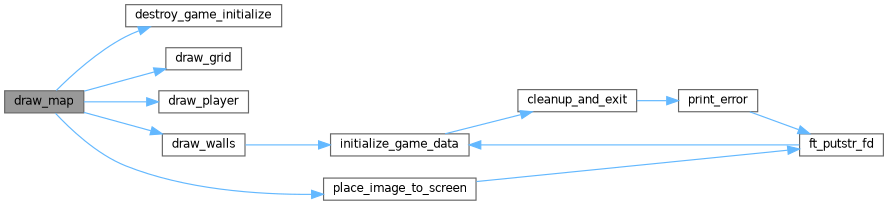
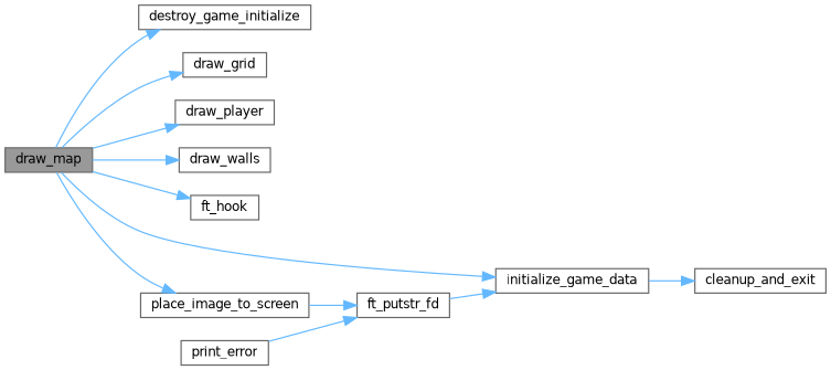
  digraph {
    rankdir=LR
    node [color=grey40 fillcolor=white fontname=Helvetica fontsize=10 shape=box style=filled]
    edge [color=steelblue1 fontname=Helvetica fontsize=10 labelfontname=Helvetica labelfontsize=10 style=solid]
    n1 [color=gray40 fillcolor=grey60 fontcolor=black height=0.2 label=draw_map width=0.4]
    n2 [height=0.2 label=destroy_game_initialize width=0.4]
    n3 [height=0.2 label=draw_grid width=0.4]
    n4 [height=0.2 label=draw_player width=0.4]
    n5 [height=0.2 label=draw_walls width=0.4]
+   n6 [height=0.2 label=ft_hook width=0.4]
    n7 [height=0.2 label=initialize_game_data width=0.4]
    n8 [height=0.2 label=place_image_to_screen width=0.4]
    n9 [height=0.2 label=cleanup_and_exit width=0.4]
    n10 [height=0.2 label=ft_putstr_fd width=0.4]
    n11 [height=0.2 label=print_error width=0.4]
    n1 -> n2
    n1 -> n3
    n1 -> n4
    n1 -> n5
-   n5 -> n7
+   n1 -> n6
+   n1 -> n7
    n1 -> n8
    n7 -> n9
    n8 -> n10
-   n9 -> n11
    n10 -> n7
    n11 -> n10
  }
